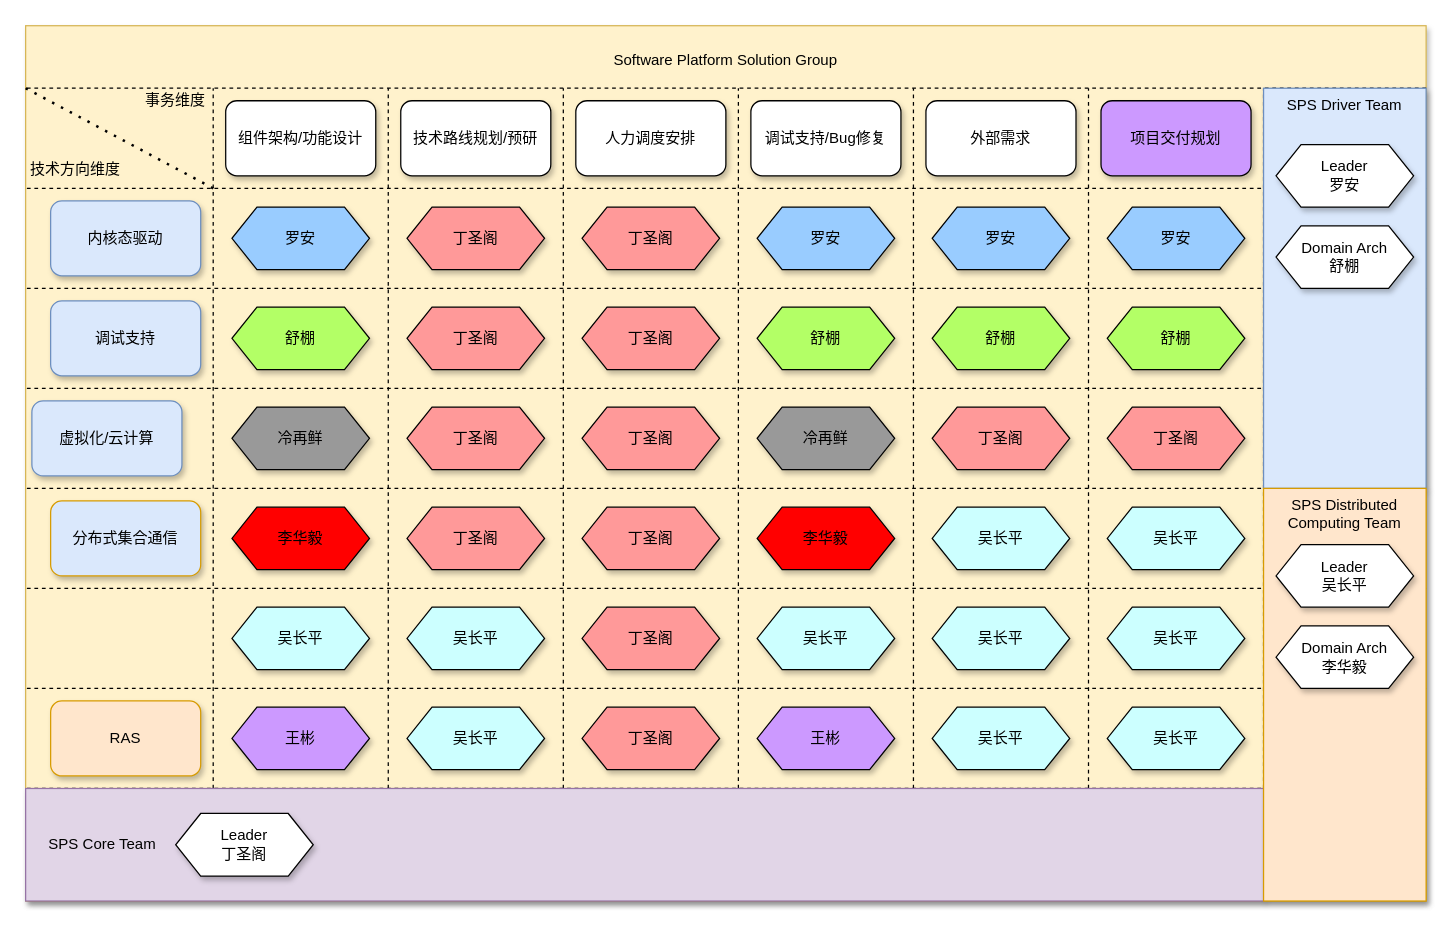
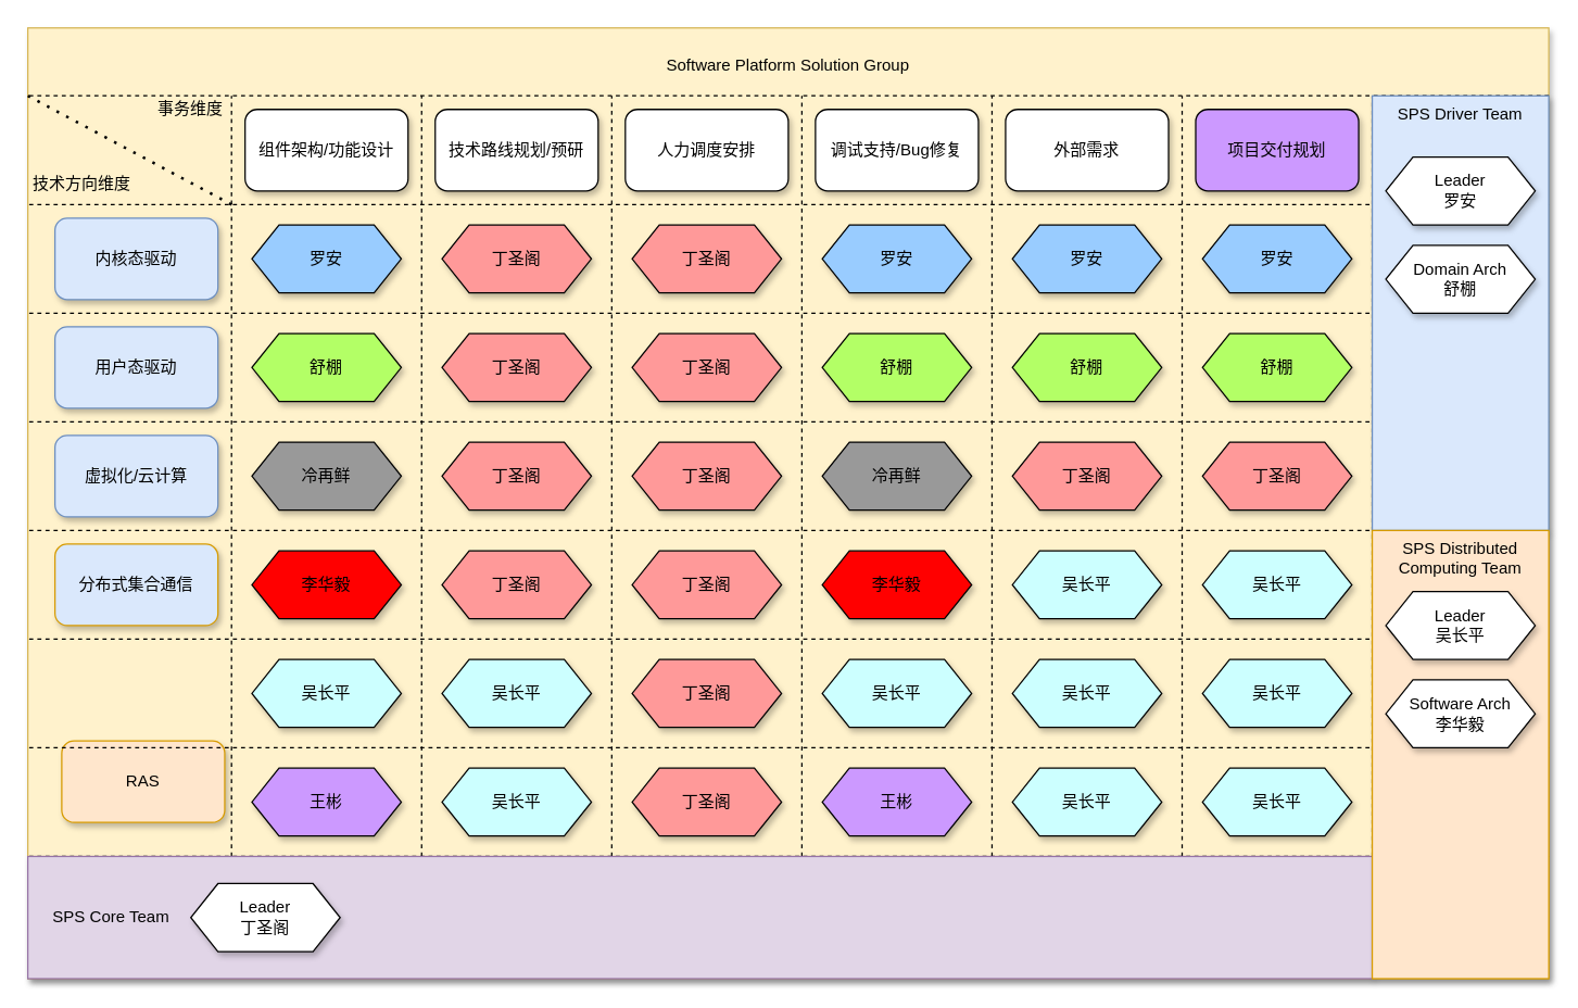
  <mxCell id="0" />
  <mxCell id="1" parent="0" />
  <mxCell id="2" value="&lt;br&gt;Software Platform Solution Group" style="rounded=0;whiteSpace=wrap;html=1;shadow=1;verticalAlign=top;fillColor=#fff2cc;strokeColor=#d6b656;" vertex="1" parent="1"><mxGeometry x="20" y="20" width="1120" height="700" as="geometry" /></mxCell>
  <mxCell id="3" value="组件架构/功能设计" style="rounded=1;whiteSpace=wrap;html=1;shadow=1;" vertex="1" parent="1"><mxGeometry x="180" y="80" width="120" height="60" as="geometry" /></mxCell>
  <mxCell id="4" value="技术路线规划/预研" style="rounded=1;whiteSpace=wrap;html=1;shadow=1;" vertex="1" parent="1"><mxGeometry x="320" y="80" width="120" height="60" as="geometry" /></mxCell>
  <mxCell id="5" value="人力调度安排" style="rounded=1;whiteSpace=wrap;html=1;shadow=1;" vertex="1" parent="1"><mxGeometry x="460" y="80" width="120" height="60" as="geometry" /></mxCell>
  <mxCell id="6" value="调试支持/Bug修复" style="rounded=1;whiteSpace=wrap;html=1;shadow=1;" vertex="1" parent="1"><mxGeometry x="600" y="80" width="120" height="60" as="geometry" /></mxCell>
  <mxCell id="7" value="内核态驱动" style="rounded=1;whiteSpace=wrap;html=1;shadow=1;fillColor=#dae8fc;strokeColor=#6c8ebf;" vertex="1" parent="1"><mxGeometry x="40" y="160" width="120" height="60" as="geometry" /></mxCell>
- <mxCell id="8" value="虚拟化/云计算" style="rounded=1;whiteSpace=wrap;html=1;shadow=1;fillColor=#dae8fc;strokeColor=#6c8ebf;" vertex="1" parent="1"><mxGeometry x="25" y="320" width="120" height="60" as="geometry" /></mxCell>
+ <mxCell id="8" value="虚拟化/云计算" style="rounded=1;whiteSpace=wrap;html=1;shadow=1;fillColor=#dae8fc;strokeColor=#6c8ebf;" vertex="1" parent="1"><mxGeometry x="40" y="320" width="120" height="60" as="geometry" /></mxCell>
  <mxCell id="9" value="分布式集合通信" style="rounded=1;whiteSpace=wrap;html=1;shadow=1;fillColor=#dae8fc;strokeColor=#d79b00;" vertex="1" parent="1"><mxGeometry x="40" y="400" width="120" height="60" as="geometry" /></mxCell>
- <mxCell id="10" value="调试支持" style="rounded=1;whiteSpace=wrap;html=1;shadow=1;fillColor=#dae8fc;strokeColor=#6c8ebf;" vertex="1" parent="1"><mxGeometry x="40" y="240" width="120" height="60" as="geometry" /></mxCell>
+ <mxCell id="10" value="用户态驱动" style="rounded=1;whiteSpace=wrap;html=1;shadow=1;fillColor=#dae8fc;strokeColor=#6c8ebf;" vertex="1" parent="1"><mxGeometry x="40" y="240" width="120" height="60" as="geometry" /></mxCell>
  <mxCell id="11" value="" style="endArrow=none;dashed=1;html=1;" edge="1" parent="1"><mxGeometry width="50" height="50" relative="1" as="geometry"><mxPoint x="170" y="720" as="sourcePoint" /><mxPoint x="170" y="70" as="targetPoint" /></mxGeometry></mxCell>
  <mxCell id="12" value="" style="endArrow=none;dashed=1;html=1;" edge="1" parent="1"><mxGeometry width="50" height="50" relative="1" as="geometry"><mxPoint x="1140" y="150" as="sourcePoint" /><mxPoint x="20" y="150" as="targetPoint" /></mxGeometry></mxCell>
- <mxCell id="13" value="RAS" style="rounded=1;whiteSpace=wrap;html=1;shadow=1;fillColor=#ffe6cc;strokeColor=#d79b00;" vertex="1" parent="1"><mxGeometry x="40" y="560" width="120" height="60" as="geometry" /></mxCell>
+ <mxCell id="13" value="RAS" style="rounded=1;whiteSpace=wrap;html=1;shadow=1;fillColor=#ffe6cc;strokeColor=#d79b00;" vertex="1" parent="1"><mxGeometry x="45" y="545" width="120" height="60" as="geometry" /></mxCell>
  <mxCell id="14" value="舒棚" style="shape=hexagon;perimeter=hexagonPerimeter2;whiteSpace=wrap;html=1;fixedSize=1;shadow=1;align=center;fillColor=#B3FF66;" vertex="1" parent="1"><mxGeometry x="185" y="245" width="110" height="50" as="geometry" /></mxCell>
  <mxCell id="15" value="" style="endArrow=none;dashed=1;html=1;" edge="1" parent="1"><mxGeometry width="50" height="50" relative="1" as="geometry"><mxPoint x="1140" y="230" as="sourcePoint" /><mxPoint x="20" y="230" as="targetPoint" /></mxGeometry></mxCell>
  <mxCell id="16" value="" style="endArrow=none;dashed=1;html=1;" edge="1" parent="1"><mxGeometry width="50" height="50" relative="1" as="geometry"><mxPoint x="1140" y="310" as="sourcePoint" /><mxPoint x="20" y="310" as="targetPoint" /></mxGeometry></mxCell>
  <mxCell id="17" value="" style="endArrow=none;dashed=1;html=1;" edge="1" parent="1"><mxGeometry width="50" height="50" relative="1" as="geometry"><mxPoint x="1140" y="390" as="sourcePoint" /><mxPoint x="20" y="390" as="targetPoint" /></mxGeometry></mxCell>
  <mxCell id="18" value="" style="endArrow=none;dashed=1;html=1;" edge="1" parent="1"><mxGeometry width="50" height="50" relative="1" as="geometry"><mxPoint x="1140" y="470" as="sourcePoint" /><mxPoint x="20" y="470" as="targetPoint" /></mxGeometry></mxCell>
  <mxCell id="19" value="" style="endArrow=none;dashed=1;html=1;" edge="1" parent="1"><mxGeometry width="50" height="50" relative="1" as="geometry"><mxPoint x="1140" y="550" as="sourcePoint" /><mxPoint x="20" y="550" as="targetPoint" /></mxGeometry></mxCell>
  <mxCell id="20" value="" style="endArrow=none;dashed=1;html=1;" edge="1" parent="1"><mxGeometry width="50" height="50" relative="1" as="geometry"><mxPoint x="310" y="720" as="sourcePoint" /><mxPoint x="310" y="70" as="targetPoint" /></mxGeometry></mxCell>
  <mxCell id="21" value="" style="endArrow=none;dashed=1;html=1;" edge="1" parent="1"><mxGeometry width="50" height="50" relative="1" as="geometry"><mxPoint x="450" y="720" as="sourcePoint" /><mxPoint x="450" y="70" as="targetPoint" /></mxGeometry></mxCell>
  <mxCell id="22" value="" style="endArrow=none;dashed=1;html=1;" edge="1" parent="1"><mxGeometry width="50" height="50" relative="1" as="geometry"><mxPoint x="590" y="720" as="sourcePoint" /><mxPoint x="590" y="70" as="targetPoint" /></mxGeometry></mxCell>
  <mxCell id="23" value="&lt;span style=&quot;color: rgb(0, 0, 0); font-family: helvetica; font-size: 12px; font-style: normal; font-weight: normal; letter-spacing: normal; text-align: center; text-indent: 0px; text-transform: none; word-spacing: 0px; text-decoration: none; display: inline; float: none;&quot;&gt;丁圣阁&lt;/span&gt;" style="shape=hexagon;perimeter=hexagonPerimeter2;whiteSpace=wrap;html=1;fixedSize=1;shadow=1;align=center;fillColor=#FF9999;labelBackgroundColor=none;" vertex="1" parent="1"><mxGeometry x="465" y="245" width="110" height="50" as="geometry" /></mxCell>
  <mxCell id="24" value="罗安" style="shape=hexagon;perimeter=hexagonPerimeter2;whiteSpace=wrap;html=1;fixedSize=1;shadow=1;align=center;fillColor=#99CCFF;" vertex="1" parent="1"><mxGeometry x="185" y="165" width="110" height="50" as="geometry" /></mxCell>
  <mxCell id="25" value="&lt;span style=&quot;color: rgb(0 , 0 , 0) ; font-family: &amp;#34;helvetica&amp;#34; ; font-size: 12px ; font-style: normal ; font-weight: normal ; letter-spacing: normal ; text-align: center ; text-indent: 0px ; text-transform: none ; word-spacing: 0px ; text-decoration: none ; display: inline ; float: none&quot;&gt;丁圣阁&lt;/span&gt;" style="shape=hexagon;perimeter=hexagonPerimeter2;whiteSpace=wrap;html=1;fixedSize=1;shadow=1;align=center;fillColor=#FF9999;" vertex="1" parent="1"><mxGeometry x="465" y="165" width="110" height="50" as="geometry" /></mxCell>
  <mxCell id="26" value="丁圣阁" style="shape=hexagon;perimeter=hexagonPerimeter2;whiteSpace=wrap;html=1;fixedSize=1;shadow=1;align=center;fillColor=#FF9999;" vertex="1" parent="1"><mxGeometry x="325" y="165" width="110" height="50" as="geometry" /></mxCell>
  <mxCell id="27" value="罗安" style="shape=hexagon;perimeter=hexagonPerimeter2;whiteSpace=wrap;html=1;fixedSize=1;shadow=1;align=center;fillColor=#99CCFF;" vertex="1" parent="1"><mxGeometry x="605" y="165" width="110" height="50" as="geometry" /></mxCell>
  <mxCell id="28" value="舒棚" style="shape=hexagon;perimeter=hexagonPerimeter2;whiteSpace=wrap;html=1;fixedSize=1;shadow=1;align=center;fillColor=#B3FF66;" vertex="1" parent="1"><mxGeometry x="605" y="245" width="110" height="50" as="geometry" /></mxCell>
  <mxCell id="29" value="冷再鲜" style="shape=hexagon;perimeter=hexagonPerimeter2;whiteSpace=wrap;html=1;fixedSize=1;shadow=1;align=center;fillColor=#999999;" vertex="1" parent="1"><mxGeometry x="185" y="325" width="110" height="50" as="geometry" /></mxCell>
  <mxCell id="30" value="" style="endArrow=none;dashed=1;html=1;" edge="1" parent="1"><mxGeometry width="50" height="50" relative="1" as="geometry"><mxPoint x="730" y="720" as="sourcePoint" /><mxPoint x="730" y="70" as="targetPoint" /></mxGeometry></mxCell>
  <mxCell id="31" value="外部需求" style="rounded=1;whiteSpace=wrap;html=1;shadow=1;" vertex="1" parent="1"><mxGeometry x="740" y="80" width="120" height="60" as="geometry" /></mxCell>
  <mxCell id="32" value="&lt;span style=&quot;color: rgb(0, 0, 0); font-family: helvetica; font-size: 12px; font-style: normal; font-weight: normal; letter-spacing: normal; text-align: center; text-indent: 0px; text-transform: none; word-spacing: 0px; text-decoration: none; display: inline; float: none;&quot;&gt;丁圣阁&lt;/span&gt;" style="shape=hexagon;perimeter=hexagonPerimeter2;whiteSpace=wrap;html=1;fixedSize=1;shadow=1;align=center;fillColor=#FF9999;labelBackgroundColor=none;" vertex="1" parent="1"><mxGeometry x="465" y="325" width="110" height="50" as="geometry" /></mxCell>
  <mxCell id="33" value="冷再鲜" style="shape=hexagon;perimeter=hexagonPerimeter2;whiteSpace=wrap;html=1;fixedSize=1;shadow=1;align=center;fillColor=#999999;" vertex="1" parent="1"><mxGeometry x="605" y="325" width="110" height="50" as="geometry" /></mxCell>
  <mxCell id="34" value="丁圣阁" style="shape=hexagon;perimeter=hexagonPerimeter2;whiteSpace=wrap;html=1;fixedSize=1;shadow=1;align=center;fillColor=#FF9999;" vertex="1" parent="1"><mxGeometry x="745" y="325" width="110" height="50" as="geometry" /></mxCell>
  <mxCell id="35" value="李华毅" style="shape=hexagon;perimeter=hexagonPerimeter2;whiteSpace=wrap;html=1;fixedSize=1;shadow=1;align=center;fillColor=#FF0000;" vertex="1" parent="1"><mxGeometry x="185" y="405" width="110" height="50" as="geometry" /></mxCell>
  <mxCell id="36" value="&lt;span style=&quot;color: rgb(0, 0, 0); font-family: helvetica; font-size: 12px; font-style: normal; font-weight: normal; letter-spacing: normal; text-align: center; text-indent: 0px; text-transform: none; word-spacing: 0px; text-decoration: none; display: inline; float: none;&quot;&gt;丁圣阁&lt;/span&gt;" style="shape=hexagon;perimeter=hexagonPerimeter2;whiteSpace=wrap;html=1;fixedSize=1;shadow=1;align=center;fillColor=#FF9999;labelBackgroundColor=none;" vertex="1" parent="1"><mxGeometry x="465" y="405" width="110" height="50" as="geometry" /></mxCell>
  <mxCell id="37" value="李华毅" style="shape=hexagon;perimeter=hexagonPerimeter2;whiteSpace=wrap;html=1;fixedSize=1;shadow=1;align=center;fillColor=#FF0000;" vertex="1" parent="1"><mxGeometry x="605" y="405" width="110" height="50" as="geometry" /></mxCell>
  <mxCell id="38" value="吴长平" style="shape=hexagon;perimeter=hexagonPerimeter2;whiteSpace=wrap;html=1;fixedSize=1;shadow=1;align=center;fillColor=#CCFFFF;" vertex="1" parent="1"><mxGeometry x="745" y="405" width="110" height="50" as="geometry" /></mxCell>
  <mxCell id="39" value="吴长平" style="shape=hexagon;perimeter=hexagonPerimeter2;whiteSpace=wrap;html=1;fixedSize=1;shadow=1;align=center;fillColor=#CCFFFF;" vertex="1" parent="1"><mxGeometry x="745" y="485" width="110" height="50" as="geometry" /></mxCell>
  <mxCell id="40" value="吴长平" style="shape=hexagon;perimeter=hexagonPerimeter2;whiteSpace=wrap;html=1;fixedSize=1;shadow=1;align=center;fillColor=#CCFFFF;" vertex="1" parent="1"><mxGeometry x="605" y="485" width="110" height="50" as="geometry" /></mxCell>
  <mxCell id="41" value="丁圣阁" style="shape=hexagon;perimeter=hexagonPerimeter2;whiteSpace=wrap;html=1;fixedSize=1;shadow=1;align=center;fillColor=#FF9999;" vertex="1" parent="1"><mxGeometry x="465" y="485" width="110" height="50" as="geometry" /></mxCell>
  <mxCell id="42" value="罗安" style="shape=hexagon;perimeter=hexagonPerimeter2;whiteSpace=wrap;html=1;fixedSize=1;shadow=1;align=center;fillColor=#99CCFF;" vertex="1" parent="1"><mxGeometry x="745" y="165" width="110" height="50" as="geometry" /></mxCell>
  <mxCell id="43" value="舒棚" style="shape=hexagon;perimeter=hexagonPerimeter2;whiteSpace=wrap;html=1;fixedSize=1;shadow=1;align=center;fillColor=#B3FF66;" vertex="1" parent="1"><mxGeometry x="745" y="245" width="110" height="50" as="geometry" /></mxCell>
  <mxCell id="44" value="王彬" style="shape=hexagon;perimeter=hexagonPerimeter2;whiteSpace=wrap;html=1;fixedSize=1;shadow=1;align=center;fillColor=#CC99FF;" vertex="1" parent="1"><mxGeometry x="185" y="565" width="110" height="50" as="geometry" /></mxCell>
  <mxCell id="45" value="吴长平" style="shape=hexagon;perimeter=hexagonPerimeter2;whiteSpace=wrap;html=1;fixedSize=1;shadow=1;align=center;fillColor=#CCFFFF;" vertex="1" parent="1"><mxGeometry x="325" y="565" width="110" height="50" as="geometry" /></mxCell>
  <mxCell id="46" value="丁圣阁" style="shape=hexagon;perimeter=hexagonPerimeter2;whiteSpace=wrap;html=1;fixedSize=1;shadow=1;align=center;fillColor=#FF9999;" vertex="1" parent="1"><mxGeometry x="465" y="565" width="110" height="50" as="geometry" /></mxCell>
  <mxCell id="47" value="王彬" style="shape=hexagon;perimeter=hexagonPerimeter2;whiteSpace=wrap;html=1;fixedSize=1;shadow=1;align=center;fillColor=#CC99FF;" vertex="1" parent="1"><mxGeometry x="605" y="565" width="110" height="50" as="geometry" /></mxCell>
  <mxCell id="48" value="吴长平" style="shape=hexagon;perimeter=hexagonPerimeter2;whiteSpace=wrap;html=1;fixedSize=1;shadow=1;align=center;fillColor=#CCFFFF;" vertex="1" parent="1"><mxGeometry x="745" y="565" width="110" height="50" as="geometry" /></mxCell>
  <mxCell id="49" value="吴长平" style="shape=hexagon;perimeter=hexagonPerimeter2;whiteSpace=wrap;html=1;fixedSize=1;shadow=1;align=center;fillColor=#CCFFFF;" vertex="1" parent="1"><mxGeometry x="325" y="485" width="110" height="50" as="geometry" /></mxCell>
  <mxCell id="50" value="吴长平" style="shape=hexagon;perimeter=hexagonPerimeter2;whiteSpace=wrap;html=1;fixedSize=1;shadow=1;align=center;fillColor=#CCFFFF;" vertex="1" parent="1"><mxGeometry x="185" y="485" width="110" height="50" as="geometry" /></mxCell>
  <mxCell id="51" value="" style="endArrow=none;dashed=1;html=1;" edge="1" parent="1"><mxGeometry width="50" height="50" relative="1" as="geometry"><mxPoint x="870" y="720" as="sourcePoint" /><mxPoint x="870" y="70" as="targetPoint" /></mxGeometry></mxCell>
  <mxCell id="52" value="" style="endArrow=none;dashed=1;html=1;" edge="1" parent="1"><mxGeometry width="50" height="50" relative="1" as="geometry"><mxPoint x="1140" y="630" as="sourcePoint" /><mxPoint x="20" y="630" as="targetPoint" /></mxGeometry></mxCell>
  <mxCell id="53" value="项目交付规划" style="rounded=1;whiteSpace=wrap;html=1;shadow=1;fillColor=#cc99ff;" vertex="1" parent="1"><mxGeometry x="880" y="80" width="120" height="60" as="geometry" /></mxCell>
  <mxCell id="54" value="舒棚" style="shape=hexagon;perimeter=hexagonPerimeter2;whiteSpace=wrap;html=1;fixedSize=1;shadow=1;align=center;fillColor=#B3FF66;" vertex="1" parent="1"><mxGeometry x="885" y="245" width="110" height="50" as="geometry" /></mxCell>
  <mxCell id="55" value="丁圣阁" style="shape=hexagon;perimeter=hexagonPerimeter2;whiteSpace=wrap;html=1;fixedSize=1;shadow=1;align=center;fillColor=#FF9999;" vertex="1" parent="1"><mxGeometry x="885" y="325" width="110" height="50" as="geometry" /></mxCell>
  <mxCell id="56" value="罗安" style="shape=hexagon;perimeter=hexagonPerimeter2;whiteSpace=wrap;html=1;fixedSize=1;shadow=1;align=center;fillColor=#99CCFF;" vertex="1" parent="1"><mxGeometry x="885" y="165" width="110" height="50" as="geometry" /></mxCell>
  <mxCell id="57" value="吴长平" style="shape=hexagon;perimeter=hexagonPerimeter2;whiteSpace=wrap;html=1;fixedSize=1;shadow=1;align=center;fillColor=#CCFFFF;" vertex="1" parent="1"><mxGeometry x="885" y="405" width="110" height="50" as="geometry" /></mxCell>
  <mxCell id="58" value="吴长平" style="shape=hexagon;perimeter=hexagonPerimeter2;whiteSpace=wrap;html=1;fixedSize=1;shadow=1;align=center;fillColor=#CCFFFF;" vertex="1" parent="1"><mxGeometry x="885" y="485" width="110" height="50" as="geometry" /></mxCell>
  <mxCell id="59" value="吴长平" style="shape=hexagon;perimeter=hexagonPerimeter2;whiteSpace=wrap;html=1;fixedSize=1;shadow=1;align=center;fillColor=#CCFFFF;" vertex="1" parent="1"><mxGeometry x="885" y="565" width="110" height="50" as="geometry" /></mxCell>
  <mxCell id="60" value="" style="endArrow=none;dashed=1;html=1;" edge="1" parent="1"><mxGeometry width="50" height="50" relative="1" as="geometry"><mxPoint x="1010" y="720" as="sourcePoint" /><mxPoint x="1010" y="70" as="targetPoint" /></mxGeometry></mxCell>
  <mxCell id="61" value="" style="endArrow=none;dashed=1;html=1;" edge="1" parent="1"><mxGeometry width="50" height="50" relative="1" as="geometry"><mxPoint x="1140" y="70" as="sourcePoint" /><mxPoint x="20" y="70" as="targetPoint" /></mxGeometry></mxCell>
  <mxCell id="62" value="" style="endArrow=none;dashed=1;html=1;dashPattern=1 3;strokeWidth=2;" edge="1" parent="1"><mxGeometry width="50" height="50" relative="1" as="geometry"><mxPoint x="170" y="150" as="sourcePoint" /><mxPoint x="20" y="70" as="targetPoint" /></mxGeometry></mxCell>
  <mxCell id="63" value="事务维度" style="text;html=1;strokeColor=none;fillColor=none;align=center;verticalAlign=middle;whiteSpace=wrap;rounded=0;shadow=1;labelBackgroundColor=none;" vertex="1" parent="1"><mxGeometry x="110" y="70" width="60" height="20" as="geometry" /></mxCell>
  <mxCell id="64" value="技术方向维度" style="text;html=1;strokeColor=none;fillColor=none;align=center;verticalAlign=middle;whiteSpace=wrap;rounded=0;shadow=1;labelBackgroundColor=none;" vertex="1" parent="1"><mxGeometry x="20" y="125" width="80" height="20" as="geometry" /></mxCell>
  <mxCell id="65" value="&lt;span style=&quot;color: rgb(0, 0, 0); font-family: helvetica; font-size: 12px; font-style: normal; font-weight: normal; letter-spacing: normal; text-align: center; text-indent: 0px; text-transform: none; word-spacing: 0px; text-decoration: none; display: inline; float: none;&quot;&gt;丁圣阁&lt;/span&gt;" style="shape=hexagon;perimeter=hexagonPerimeter2;whiteSpace=wrap;html=1;fixedSize=1;shadow=1;align=center;fillColor=#FF9999;labelBackgroundColor=none;" vertex="1" parent="1"><mxGeometry x="325" y="325" width="110" height="50" as="geometry" /></mxCell>
  <mxCell id="66" value="丁圣阁" style="shape=hexagon;perimeter=hexagonPerimeter2;whiteSpace=wrap;html=1;fixedSize=1;shadow=1;align=center;fillColor=#FF9999;" vertex="1" parent="1"><mxGeometry x="325" y="245" width="110" height="50" as="geometry" /></mxCell>
  <mxCell id="67" value="丁圣阁" style="shape=hexagon;perimeter=hexagonPerimeter2;whiteSpace=wrap;html=1;fixedSize=1;shadow=1;align=center;fillColor=#FF9999;" vertex="1" parent="1"><mxGeometry x="325" y="405" width="110" height="50" as="geometry" /></mxCell>
  <mxCell id="68" value="SPS Driver Team" style="rounded=0;whiteSpace=wrap;html=1;shadow=1;verticalAlign=top;fillColor=#dae8fc;strokeColor=#6c8ebf;" vertex="1" parent="1"><mxGeometry x="1010" y="70" width="130" height="320" as="geometry" /></mxCell>
  <mxCell id="69" value="&amp;nbsp; &amp;nbsp; &amp;nbsp;SPS Core Team" style="rounded=0;whiteSpace=wrap;html=1;shadow=1;align=left;fillColor=#e1d5e7;strokeColor=#9673a6;" vertex="1" parent="1"><mxGeometry x="20" y="630" width="990" height="90" as="geometry" /></mxCell>
  <mxCell id="70" value="SPS Distributed Computing Team" style="rounded=0;whiteSpace=wrap;html=1;shadow=1;verticalAlign=top;fillColor=#ffe6cc;strokeColor=#d79b00;" vertex="1" parent="1"><mxGeometry x="1010" y="390" width="130" height="330" as="geometry" /></mxCell>
  <mxCell id="71" value="Leader&lt;br&gt;罗安" style="shape=hexagon;perimeter=hexagonPerimeter2;whiteSpace=wrap;html=1;fixedSize=1;shadow=1;align=center;" vertex="1" parent="1"><mxGeometry x="1020" y="115" width="110" height="50" as="geometry" /></mxCell>
  <mxCell id="72" value="Domain Arch&lt;br&gt;舒棚" style="shape=hexagon;perimeter=hexagonPerimeter2;whiteSpace=wrap;html=1;fixedSize=1;shadow=1;align=center;" vertex="1" parent="1"><mxGeometry x="1020" y="180" width="110" height="50" as="geometry" /></mxCell>
  <mxCell id="73" value="Leader&lt;br&gt;吴长平" style="shape=hexagon;perimeter=hexagonPerimeter2;whiteSpace=wrap;html=1;fixedSize=1;shadow=1;align=center;" vertex="1" parent="1"><mxGeometry x="1020" y="435" width="110" height="50" as="geometry" /></mxCell>
- <mxCell id="74" value="Domain Arch&lt;br&gt;李华毅" style="shape=hexagon;perimeter=hexagonPerimeter2;whiteSpace=wrap;html=1;fixedSize=1;shadow=1;align=center;" vertex="1" parent="1"><mxGeometry x="1020" y="500" width="110" height="50" as="geometry" /></mxCell>
+ <mxCell id="74" value="Software Arch&lt;br&gt;李华毅" style="shape=hexagon;perimeter=hexagonPerimeter2;whiteSpace=wrap;html=1;fixedSize=1;shadow=1;align=center;" vertex="1" parent="1"><mxGeometry x="1020" y="500" width="110" height="50" as="geometry" /></mxCell>
  <mxCell id="75" value="Leader&lt;br&gt;丁圣阁" style="shape=hexagon;perimeter=hexagonPerimeter2;whiteSpace=wrap;html=1;fixedSize=1;shadow=1;align=center;" vertex="1" parent="1"><mxGeometry x="140" y="650" width="110" height="50" as="geometry" /></mxCell>
